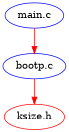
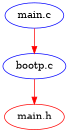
  digraph {
    node [color=blue]
    edge [color=red]
    n1 [label="bootp.c"]
-   n2 [color=red label="ksize.h"]
+   n2 [color=red label="main.h"]
    n3 [label="main.c"]
    n1 -> n2
    n3 -> n1
  }
